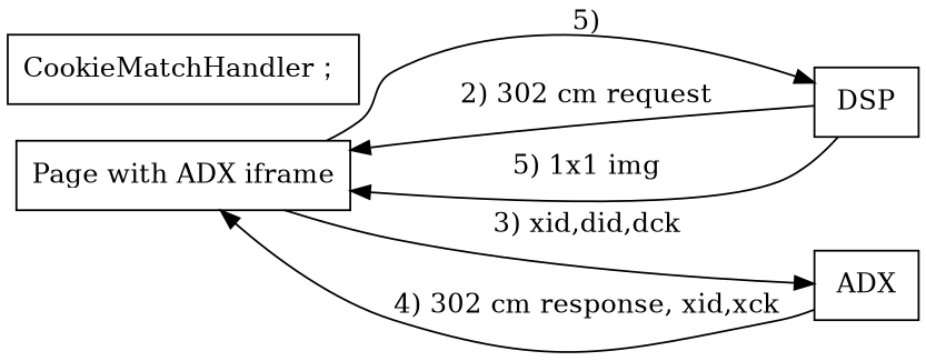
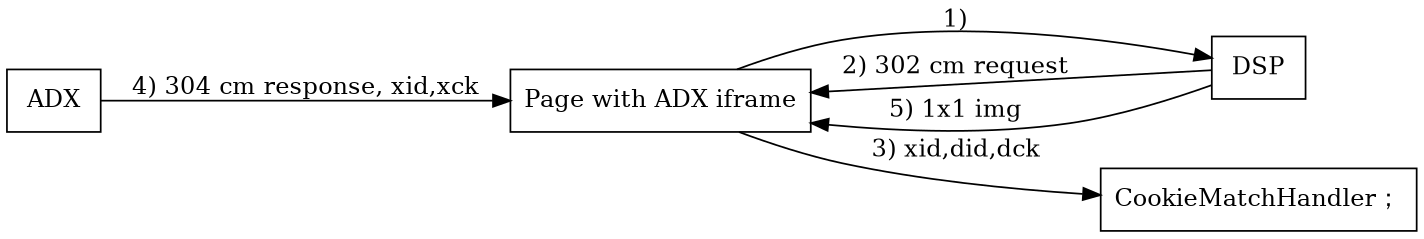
  digraph {
    rankdir=LR
    node [shape=record]
    edge [style=solid]
    n1 [label="Page with ADX iframe"]
    DSP
    ADX
    "CookieMatchHandler；"
-   n1 -> DSP [label="5)"]
-   n1 -> ADX [label="3) xid,did,dck"]
+   n1 -> DSP [label="1)"]
+   n1 -> "CookieMatchHandler；" [label="3) xid,did,dck"]
    DSP -> n1 [label="2) 302 cm request"]
    DSP -> n1 [label="5) 1x1 img"]
-   ADX -> n1 [label="4) 302 cm response, xid,xck"]
+   ADX -> n1 [label="4) 304 cm response, xid,xck"]
  }
